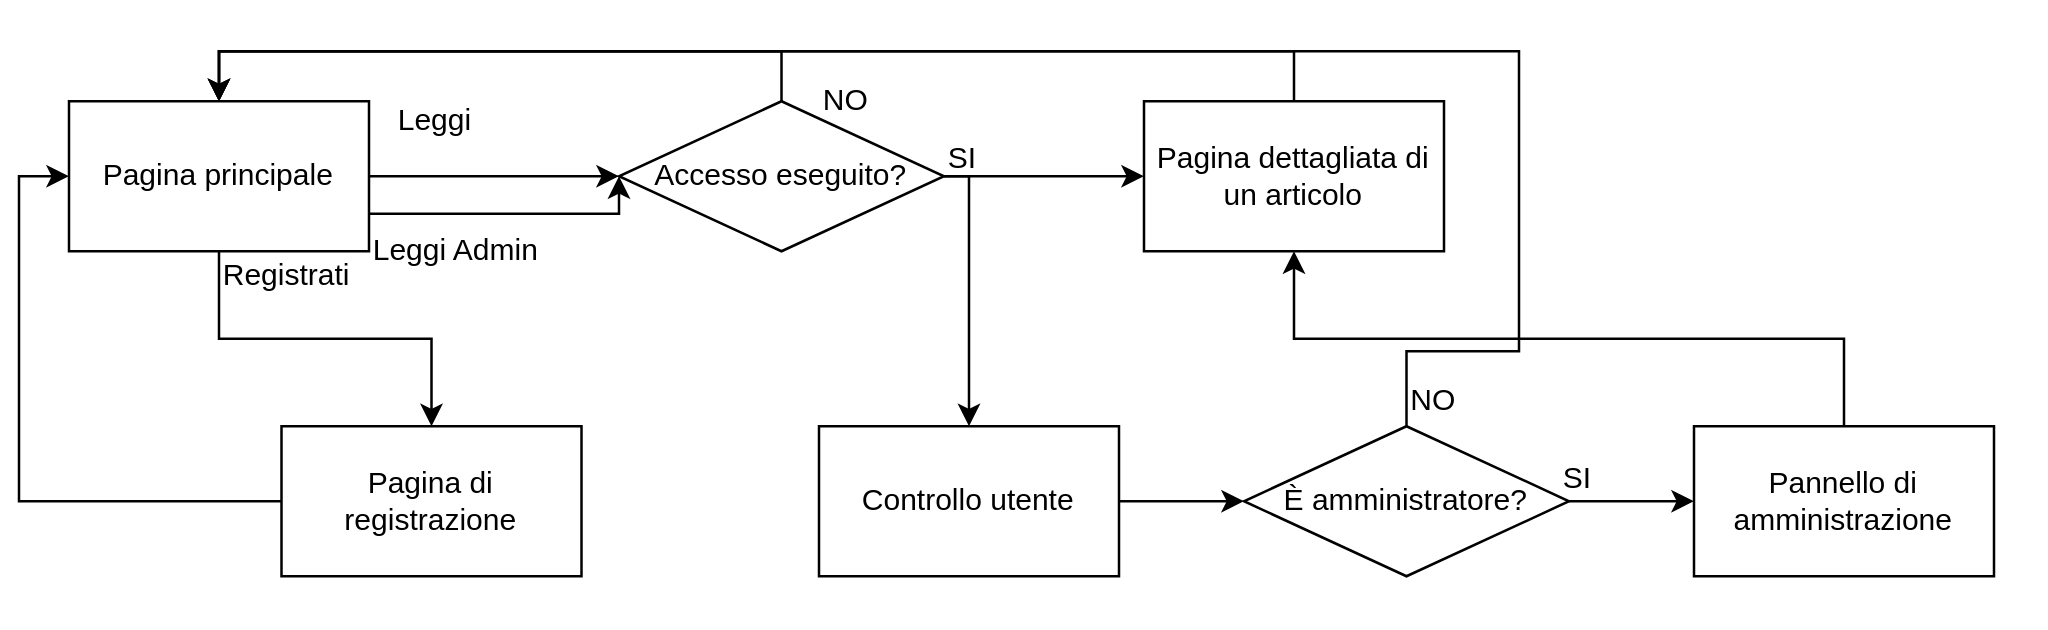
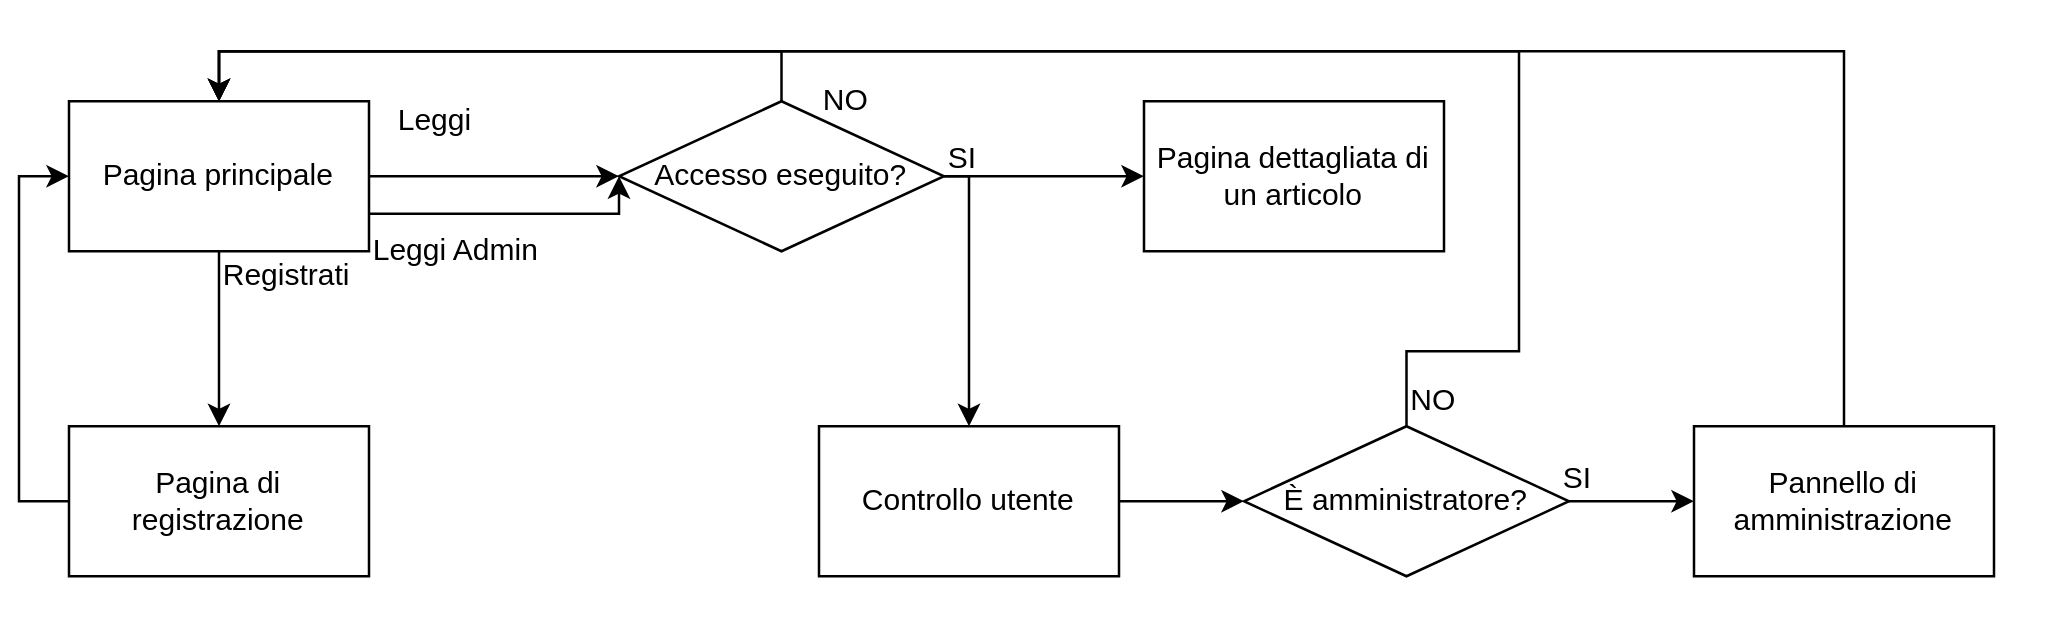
  <mxCell id="0" />
  <mxCell id="1" parent="0" />
  <mxCell id="2" style="edgeStyle=orthogonalEdgeStyle;rounded=0;orthogonalLoop=1;jettySize=auto;html=1;exitX=0.5;exitY=1;exitDx=0;exitDy=0;entryX=0.5;entryY=0;entryDx=0;entryDy=0;" edge="1" parent="1" source="5" target="7"><mxGeometry relative="1" as="geometry" /></mxCell>
  <mxCell id="3" style="edgeStyle=orthogonalEdgeStyle;rounded=0;orthogonalLoop=1;jettySize=auto;html=1;exitX=1;exitY=0.5;exitDx=0;exitDy=0;entryX=0;entryY=0.5;entryDx=0;entryDy=0;" edge="1" parent="1" source="5" target="15"><mxGeometry relative="1" as="geometry" /></mxCell>
  <mxCell id="4" style="edgeStyle=orthogonalEdgeStyle;rounded=0;orthogonalLoop=1;jettySize=auto;html=1;exitX=1;exitY=0.75;exitDx=0;exitDy=0;entryX=0;entryY=0.5;entryDx=0;entryDy=0;" edge="1" parent="1" source="5" target="15"><mxGeometry relative="1" as="geometry"><Array as="points"><mxPoint x="240" y="85" /></Array></mxGeometry></mxCell>
  <mxCell id="5" value="Pagina principale" style="rounded=0;whiteSpace=wrap;html=1;" vertex="1" parent="1"><mxGeometry x="20" y="40" width="120" height="60" as="geometry" /></mxCell>
  <mxCell id="6" style="edgeStyle=orthogonalEdgeStyle;rounded=0;orthogonalLoop=1;jettySize=auto;html=1;exitX=0;exitY=0.5;exitDx=0;exitDy=0;entryX=0;entryY=0.5;entryDx=0;entryDy=0;" edge="1" parent="1" source="7" target="5"><mxGeometry relative="1" as="geometry" /></mxCell>
- <mxCell id="7" value="Pagina di registrazione" style="rounded=0;whiteSpace=wrap;html=1;" vertex="1" parent="1"><mxGeometry x="105" y="170" width="120" height="60" as="geometry" /></mxCell>
- <mxCell id="8" style="edgeStyle=orthogonalEdgeStyle;rounded=0;orthogonalLoop=1;jettySize=auto;html=1;exitX=0.5;exitY=0;exitDx=0;exitDy=0;entryX=0.5;entryY=0;entryDx=0;entryDy=0;" edge="1" parent="1" source="9" target="5"><mxGeometry relative="1" as="geometry" /></mxCell>
+ <mxCell id="7" value="Pagina di registrazione" style="rounded=0;whiteSpace=wrap;html=1;" vertex="1" parent="1"><mxGeometry x="20" y="170" width="120" height="60" as="geometry" /></mxCell>
  <mxCell id="9" value="Pagina dettagliata di un articolo" style="rounded=0;whiteSpace=wrap;html=1;" vertex="1" parent="1"><mxGeometry x="450" y="40" width="120" height="60" as="geometry" /></mxCell>
  <mxCell id="10" value="Leggi" style="text;html=1;resizable=0;points=[];autosize=1;align=left;verticalAlign=top;spacingTop=-4;" vertex="1" parent="1"><mxGeometry x="150" y="38" width="40" height="20" as="geometry" /></mxCell>
  <mxCell id="11" value="Registrati" style="text;html=1;resizable=0;points=[];autosize=1;align=left;verticalAlign=top;spacingTop=-4;" vertex="1" parent="1"><mxGeometry x="80" y="100" width="70" height="20" as="geometry" /></mxCell>
  <mxCell id="12" style="edgeStyle=orthogonalEdgeStyle;rounded=0;orthogonalLoop=1;jettySize=auto;html=1;exitX=1;exitY=0.5;exitDx=0;exitDy=0;entryX=0;entryY=0.5;entryDx=0;entryDy=0;" edge="1" parent="1" source="15" target="9"><mxGeometry relative="1" as="geometry" /></mxCell>
  <mxCell id="13" style="edgeStyle=orthogonalEdgeStyle;rounded=0;orthogonalLoop=1;jettySize=auto;html=1;exitX=0.5;exitY=0;exitDx=0;exitDy=0;entryX=0.5;entryY=0;entryDx=0;entryDy=0;" edge="1" parent="1" source="15" target="5"><mxGeometry relative="1" as="geometry" /></mxCell>
  <mxCell id="14" style="edgeStyle=orthogonalEdgeStyle;rounded=0;orthogonalLoop=1;jettySize=auto;html=1;exitX=1;exitY=0.5;exitDx=0;exitDy=0;entryX=0.5;entryY=0;entryDx=0;entryDy=0;" edge="1" parent="1" source="15" target="25"><mxGeometry relative="1" as="geometry"><Array as="points"><mxPoint x="380" y="70" /></Array></mxGeometry></mxCell>
  <mxCell id="15" value="Accesso eseguito?" style="rhombus;whiteSpace=wrap;html=1;" vertex="1" parent="1"><mxGeometry x="240" y="40" width="130" height="60" as="geometry" /></mxCell>
  <mxCell id="16" value="SI" style="text;html=1;resizable=0;points=[];autosize=1;align=left;verticalAlign=top;spacingTop=-4;" vertex="1" parent="1"><mxGeometry x="370" y="53" width="30" height="20" as="geometry" /></mxCell>
  <mxCell id="17" value="NO" style="text;html=1;resizable=0;points=[];autosize=1;align=left;verticalAlign=top;spacingTop=-4;" vertex="1" parent="1"><mxGeometry x="320" y="30" width="30" height="20" as="geometry" /></mxCell>
- <mxCell id="18" style="edgeStyle=orthogonalEdgeStyle;rounded=0;orthogonalLoop=1;jettySize=auto;html=1;exitX=0.5;exitY=0;exitDx=0;exitDy=0;" edge="1" parent="1" source="19" target="9"><mxGeometry relative="1" as="geometry" /></mxCell>
+ <mxCell id="18" style="edgeStyle=orthogonalEdgeStyle;rounded=0;orthogonalLoop=1;jettySize=auto;html=1;exitX=0.5;exitY=0;exitDx=0;exitDy=0;entryX=0.5;entryY=0;entryDx=0;entryDy=0;" edge="1" parent="1" source="19" target="5"><mxGeometry relative="1" as="geometry" /></mxCell>
  <mxCell id="19" value="Pannello di amministrazione" style="rounded=0;whiteSpace=wrap;html=1;" vertex="1" parent="1"><mxGeometry x="670" y="170" width="120" height="60" as="geometry" /></mxCell>
  <mxCell id="20" value="Leggi Admin" style="text;html=1;resizable=0;points=[];autosize=1;align=left;verticalAlign=top;spacingTop=-4;" vertex="1" parent="1"><mxGeometry x="140" y="90" width="100" height="20" as="geometry" /></mxCell>
  <mxCell id="21" style="edgeStyle=orthogonalEdgeStyle;rounded=0;orthogonalLoop=1;jettySize=auto;html=1;exitX=1;exitY=0.5;exitDx=0;exitDy=0;entryX=0;entryY=0.5;entryDx=0;entryDy=0;" edge="1" parent="1" source="23" target="19"><mxGeometry relative="1" as="geometry" /></mxCell>
  <mxCell id="22" style="edgeStyle=orthogonalEdgeStyle;rounded=0;orthogonalLoop=1;jettySize=auto;html=1;exitX=0.5;exitY=0;exitDx=0;exitDy=0;entryX=0.5;entryY=0;entryDx=0;entryDy=0;" edge="1" parent="1" source="23" target="5"><mxGeometry relative="1" as="geometry"><Array as="points"><mxPoint x="555" y="140" /><mxPoint x="600" y="140" /><mxPoint x="600" y="20" /><mxPoint x="80" y="20" /></Array></mxGeometry></mxCell>
  <mxCell id="23" value="È amministratore?" style="rhombus;whiteSpace=wrap;html=1;" vertex="1" parent="1"><mxGeometry x="490" y="170" width="130" height="60" as="geometry" /></mxCell>
  <mxCell id="24" style="edgeStyle=orthogonalEdgeStyle;rounded=0;orthogonalLoop=1;jettySize=auto;html=1;exitX=1;exitY=0.5;exitDx=0;exitDy=0;entryX=0;entryY=0.5;entryDx=0;entryDy=0;" edge="1" parent="1" source="25" target="23"><mxGeometry relative="1" as="geometry" /></mxCell>
  <mxCell id="25" value="Controllo utente" style="rounded=0;whiteSpace=wrap;html=1;" vertex="1" parent="1"><mxGeometry x="320" y="170" width="120" height="60" as="geometry" /></mxCell>
  <mxCell id="26" value="SI" style="text;html=1;resizable=0;points=[];autosize=1;align=left;verticalAlign=top;spacingTop=-4;" vertex="1" parent="1"><mxGeometry x="616" y="181" width="30" height="20" as="geometry" /></mxCell>
  <mxCell id="27" value="NO" style="text;html=1;resizable=0;points=[];autosize=1;align=left;verticalAlign=top;spacingTop=-4;" vertex="1" parent="1"><mxGeometry x="555" y="150" width="30" height="20" as="geometry" /></mxCell>
